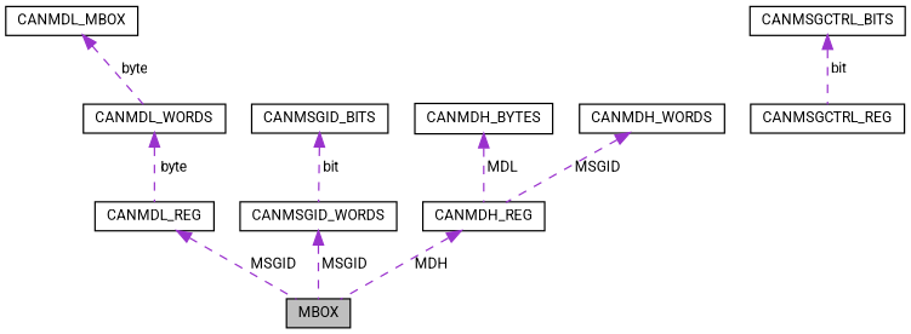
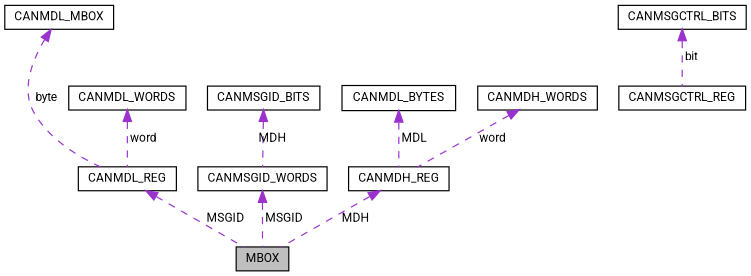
  digraph {
    fontname=Roboto
    node [color=black fillcolor=white fontname=Roboto fontsize=10 shape=record style=filled]
    edge [color=darkorchid3 dir=back fontname=Roboto fontsize=10 labelfontname=Helvetica labelfontsize=10 style=dashed]
    n1 [fillcolor=grey75 fontcolor=black height=0.2 label=MBOX width=0.4]
    n2 [height=0.2 label=CANMSGCTRL_REG width=0.4]
    n3 [height=0.2 label=CANMSGCTRL_BITS width=0.4]
    n4 [height=0.2 label=CANMDL_REG width=0.4]
    n5 [height=0.2 label=CANMDL_WORDS width=0.4]
    n6 [height=0.2 label=CANMDL_MBOX width=0.4]
    n7 [height=0.2 label=CANMSGID_WORDS width=0.4]
    n8 [height=0.2 label=CANMSGID_BITS width=0.4]
    n9 [height=0.2 label=CANMDH_REG width=0.4]
-   n10 [height=0.2 label=CANMDH_BYTES width=0.4]
+   n10 [height=0.2 label=CANMDL_BYTES width=0.4]
    n11 [height=0.2 label=CANMDH_WORDS width=0.4]
    n3 -> n2 [label=" bit"]
    n4 -> n1 [label=" MSGID"]
-   n5 -> n4 [label=" byte"]
-   n6 -> n5 [label=" byte"]
+   n5 -> n4 [label=" word"]
+   n6 -> n4 [label=" byte"]
    n7 -> n1 [label=" MSGID"]
-   n8 -> n7 [label=" bit"]
+   n8 -> n7 [label=" MDH"]
    n9 -> n1 [label=" MDH"]
    n10 -> n9 [label=" MDL"]
-   n11 -> n9 [label=" MSGID"]
+   n11 -> n9 [label=" word"]
  }
